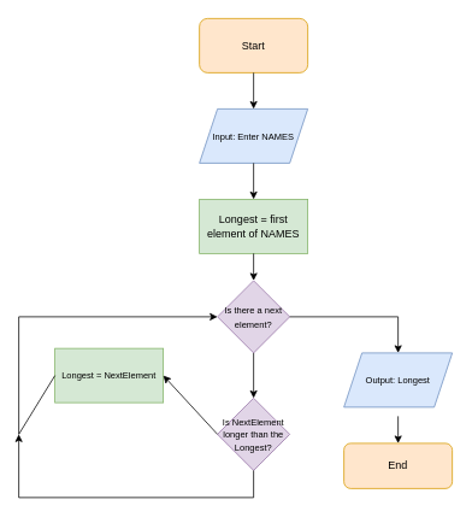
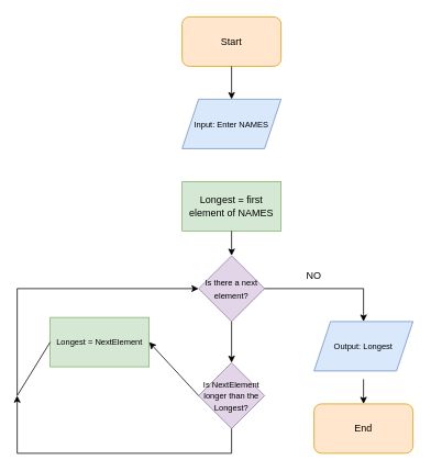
  <mxCell id="0" />
  <mxCell id="1" parent="0" />
  <mxCell id="2" value="Start" style="rounded=1;whiteSpace=wrap;html=1;fillColor=#ffe6cc;strokeColor=#d79b00;" vertex="1" parent="1"><mxGeometry x="220" y="20" width="120" height="60" as="geometry" /></mxCell>
  <mxCell id="3" value="&lt;font style=&quot;font-size: 10px&quot;&gt;Input: Enter NAMES&lt;/font&gt;" style="shape=parallelogram;perimeter=parallelogramPerimeter;whiteSpace=wrap;html=1;fixedSize=1;fillColor=#dae8fc;strokeColor=#6c8ebf;" vertex="1" parent="1"><mxGeometry x="220" y="120" width="120" height="60" as="geometry" /></mxCell>
  <mxCell id="4" value="&lt;font style=&quot;font-size: 10px&quot;&gt;Is there a next element?&lt;/font&gt;" style="rhombus;whiteSpace=wrap;html=1;fillColor=#e1d5e7;strokeColor=#9673a6;" vertex="1" parent="1"><mxGeometry x="240" y="310" width="80" height="80" as="geometry" /></mxCell>
  <mxCell id="5" value="&lt;font style=&quot;font-size: 12px&quot;&gt;Longest = first element of NAMES&lt;/font&gt;" style="rounded=0;whiteSpace=wrap;html=1;fillColor=#d5e8d4;strokeColor=#82b366;" vertex="1" parent="1"><mxGeometry x="220" y="220" width="120" height="60" as="geometry" /></mxCell>
- <mxCell id="6" value="End" style="rounded=1;whiteSpace=wrap;html=1;fillColor=#ffe6cc;strokeColor=#d79b00;" vertex="1" parent="1"><mxGeometry x="380" y="490" width="120" height="50" as="geometry" /></mxCell>
+ <mxCell id="6" value="End" style="rounded=1;whiteSpace=wrap;html=1;fillColor=#ffe6cc;strokeColor=#d79b00;" vertex="1" parent="1"><mxGeometry x="380" y="490" width="120" height="60" as="geometry" /></mxCell>
  <mxCell id="7" value="&lt;font style=&quot;font-size: 10px&quot;&gt;Longest = NextElement&lt;/font&gt;" style="rounded=0;whiteSpace=wrap;html=1;fillColor=#d5e8d4;strokeColor=#82b366;" vertex="1" parent="1"><mxGeometry x="60" y="385" width="120" height="60" as="geometry" /></mxCell>
  <mxCell id="8" value="" style="endArrow=classic;html=1;rounded=0;exitX=1;exitY=0.5;exitDx=0;exitDy=0;" edge="1" parent="1" source="4" target="17"><mxGeometry width="50" height="50" relative="1" as="geometry"><mxPoint x="250" y="350" as="sourcePoint" /><mxPoint x="300" y="300" as="targetPoint" /><Array as="points"><mxPoint x="440" y="350" /></Array></mxGeometry></mxCell>
  <mxCell id="9" value="&lt;font style=&quot;font-size: 10px&quot;&gt;Is NextElement longer than the Longest?&lt;/font&gt;" style="rhombus;whiteSpace=wrap;html=1;fillColor=#e1d5e7;strokeColor=#9673a6;" vertex="1" parent="1"><mxGeometry x="240" y="440" width="80" height="80" as="geometry" /></mxCell>
  <mxCell id="10" value="" style="endArrow=classic;html=1;rounded=0;entryX=1;entryY=0.5;entryDx=0;entryDy=0;exitX=0;exitY=0.5;exitDx=0;exitDy=0;" edge="1" parent="1" source="9" target="7"><mxGeometry width="50" height="50" relative="1" as="geometry"><mxPoint x="250" y="560" as="sourcePoint" /><mxPoint x="300" y="510" as="targetPoint" /></mxGeometry></mxCell>
  <mxCell id="11" value="" style="endArrow=classic;html=1;rounded=0;entryX=0;entryY=0.5;entryDx=0;entryDy=0;exitX=0;exitY=0.5;exitDx=0;exitDy=0;" edge="1" parent="1" source="7" target="4"><mxGeometry width="50" height="50" relative="1" as="geometry"><mxPoint x="250" y="550" as="sourcePoint" /><mxPoint x="300" y="500" as="targetPoint" /><Array as="points"><mxPoint x="20" y="480" /><mxPoint x="20" y="350" /></Array></mxGeometry></mxCell>
  <mxCell id="12" value="" style="endArrow=classic;html=1;rounded=0;exitX=0.5;exitY=1;exitDx=0;exitDy=0;" edge="1" parent="1" source="9"><mxGeometry width="50" height="50" relative="1" as="geometry"><mxPoint x="250" y="560" as="sourcePoint" /><mxPoint x="20" y="480" as="targetPoint" /><Array as="points"><mxPoint x="280" y="550" /><mxPoint x="20" y="550" /></Array></mxGeometry></mxCell>
  <mxCell id="13" value="" style="endArrow=classic;html=1;rounded=0;entryX=0.5;entryY=0;entryDx=0;entryDy=0;exitX=0.5;exitY=1;exitDx=0;exitDy=0;" edge="1" parent="1" source="4" target="9"><mxGeometry width="50" height="50" relative="1" as="geometry"><mxPoint x="250" y="350" as="sourcePoint" /><mxPoint x="300" y="300" as="targetPoint" /></mxGeometry></mxCell>
  <mxCell id="14" value="" style="endArrow=classic;html=1;rounded=0;entryX=0.5;entryY=0;entryDx=0;entryDy=0;exitX=0.5;exitY=1;exitDx=0;exitDy=0;" edge="1" parent="1" source="2" target="3"><mxGeometry width="50" height="50" relative="1" as="geometry"><mxPoint x="250" y="350" as="sourcePoint" /><mxPoint x="300" y="300" as="targetPoint" /></mxGeometry></mxCell>
- <mxCell id="15" value="" style="endArrow=classic;html=1;rounded=0;entryX=0.5;entryY=0;entryDx=0;entryDy=0;exitX=0.5;exitY=1;exitDx=0;exitDy=0;" edge="1" parent="1" source="3" target="5"><mxGeometry width="50" height="50" relative="1" as="geometry"><mxPoint x="250" y="350" as="sourcePoint" /><mxPoint x="300" y="300" as="targetPoint" /></mxGeometry></mxCell>
  <mxCell id="16" value="" style="endArrow=classic;html=1;rounded=0;entryX=0.5;entryY=0;entryDx=0;entryDy=0;exitX=0.5;exitY=1;exitDx=0;exitDy=0;" edge="1" parent="1" source="5" target="4"><mxGeometry width="50" height="50" relative="1" as="geometry"><mxPoint x="250" y="350" as="sourcePoint" /><mxPoint x="300" y="300" as="targetPoint" /></mxGeometry></mxCell>
  <mxCell id="17" value="Output: Longest" style="shape=parallelogram;perimeter=parallelogramPerimeter;whiteSpace=wrap;html=1;fixedSize=1;fontSize=10;fillColor=#dae8fc;strokeColor=#6c8ebf;" vertex="1" parent="1"><mxGeometry x="380" y="390" width="120" height="60" as="geometry" /></mxCell>
  <mxCell id="18" value="" style="endArrow=classic;html=1;rounded=0;fontSize=10;entryX=0.5;entryY=0;entryDx=0;entryDy=0;exitX=0.5;exitY=1;exitDx=0;exitDy=0;" edge="1" parent="1" target="6"><mxGeometry width="50" height="50" relative="1" as="geometry"><mxPoint x="440" y="460" as="sourcePoint" /><mxPoint x="300" y="300" as="targetPoint" /></mxGeometry></mxCell>
+ <mxCell id="19" value="NO" style="text;html=1;strokeColor=none;fillColor=none;align=center;verticalAlign=middle;whiteSpace=wrap;rounded=0;fontSize=12;" vertex="1" parent="1"><mxGeometry x="350" y="320" width="60" height="30" as="geometry" /></mxCell>
